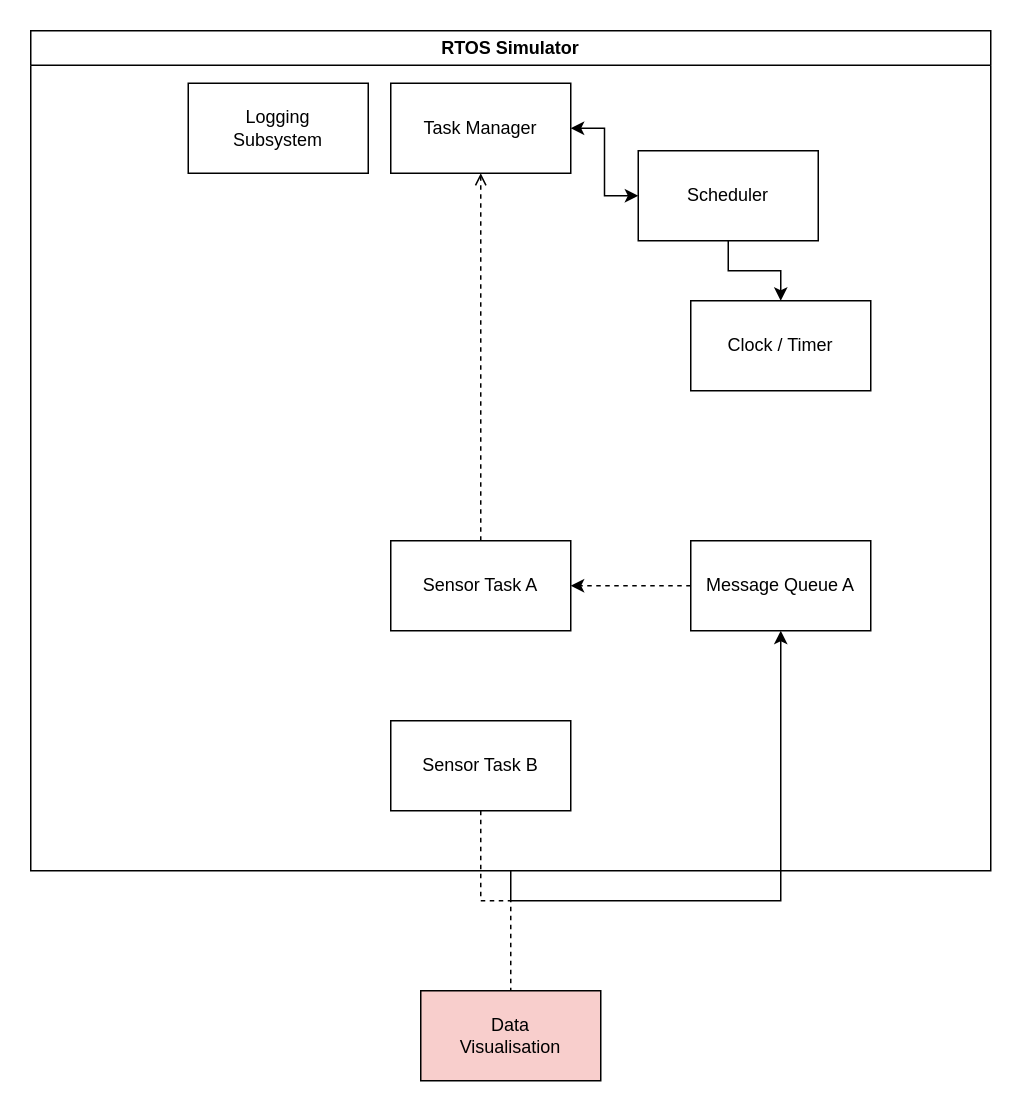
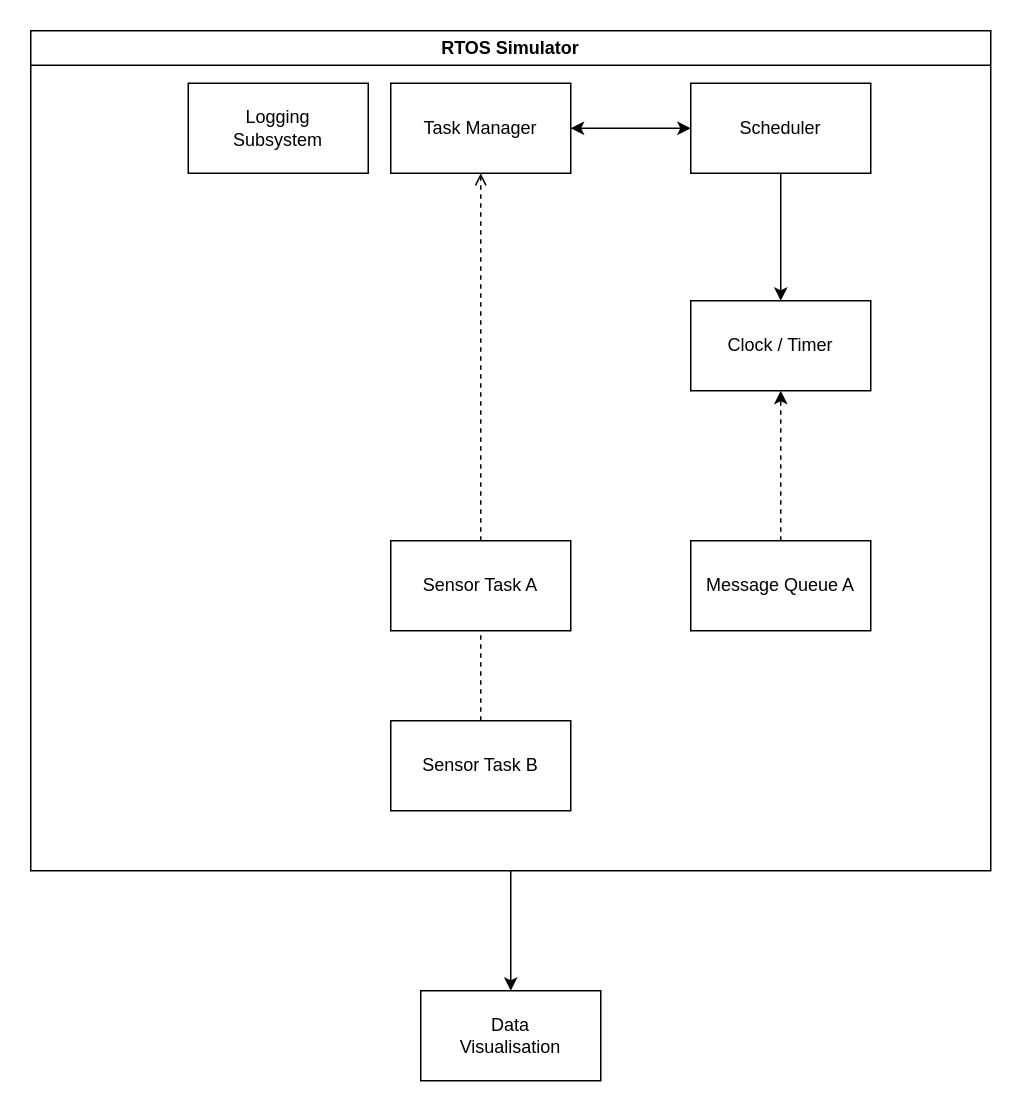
  <mxCell id="0" />
  <mxCell id="1" parent="0" />
- <mxCell id="2" style="edgeStyle=orthogonalEdgeStyle;rounded=0;orthogonalLoop=1;jettySize=auto;html=1;" edge="1" parent="1" source="3" target="14"><mxGeometry relative="1" as="geometry" /></mxCell>
+ <mxCell id="2" style="edgeStyle=orthogonalEdgeStyle;rounded=0;orthogonalLoop=1;jettySize=auto;html=1;entryX=0.5;entryY=0;entryDx=0;entryDy=0;" edge="1" parent="1" source="3" target="16"><mxGeometry relative="1" as="geometry" /></mxCell>
  <mxCell id="3" value="RTOS Simulator" style="swimlane;whiteSpace=wrap;html=1;" vertex="1" parent="1"><mxGeometry x="20" y="20" width="640" height="560" as="geometry" /></mxCell>
  <mxCell id="4" style="edgeStyle=orthogonalEdgeStyle;rounded=0;orthogonalLoop=1;jettySize=auto;html=1;entryX=0;entryY=0.5;entryDx=0;entryDy=0;startArrow=classic;startFill=1;" edge="1" parent="3" source="5" target="7"><mxGeometry relative="1" as="geometry" /></mxCell>
  <mxCell id="5" value="Task Manager" style="rounded=0;whiteSpace=wrap;html=1;" vertex="1" parent="3"><mxGeometry x="240" y="35" width="120" height="60" as="geometry" /></mxCell>
  <mxCell id="6" style="edgeStyle=orthogonalEdgeStyle;rounded=0;orthogonalLoop=1;jettySize=auto;html=1;entryX=0.5;entryY=0;entryDx=0;entryDy=0;" edge="1" parent="3" source="7" target="8"><mxGeometry relative="1" as="geometry" /></mxCell>
- <mxCell id="7" value="Scheduler" style="rounded=0;whiteSpace=wrap;html=1;" vertex="1" parent="3"><mxGeometry x="405" y="80" width="120" height="60" as="geometry" /></mxCell>
+ <mxCell id="7" value="Scheduler" style="rounded=0;whiteSpace=wrap;html=1;" vertex="1" parent="3"><mxGeometry x="440" y="35" width="120" height="60" as="geometry" /></mxCell>
  <mxCell id="8" value="Clock / Timer" style="rounded=0;whiteSpace=wrap;html=1;" vertex="1" parent="3"><mxGeometry x="440" y="180" width="120" height="60" as="geometry" /></mxCell>
  <mxCell id="9" style="edgeStyle=orthogonalEdgeStyle;rounded=0;orthogonalLoop=1;jettySize=auto;html=1;entryX=0.5;entryY=1;entryDx=0;entryDy=0;dashed=1;endArrow=open;" edge="1" parent="3" source="10" target="5"><mxGeometry relative="1" as="geometry" /></mxCell>
  <mxCell id="10" value="Sensor Task A" style="rounded=0;whiteSpace=wrap;html=1;" vertex="1" parent="3"><mxGeometry x="240" y="340" width="120" height="60" as="geometry" /></mxCell>
- <mxCell id="11" style="edgeStyle=orthogonalEdgeStyle;rounded=0;orthogonalLoop=1;jettySize=auto;html=1;endArrow=none;startFill=0;dashed=1;" edge="1" parent="3" source="12" target="16"><mxGeometry relative="1" as="geometry" /></mxCell>
+ <mxCell id="11" style="edgeStyle=orthogonalEdgeStyle;rounded=0;orthogonalLoop=1;jettySize=auto;html=1;entryX=0.5;entryY=1;entryDx=0;entryDy=0;endArrow=none;startFill=0;dashed=1;" edge="1" parent="3" source="12" target="10"><mxGeometry relative="1" as="geometry" /></mxCell>
  <mxCell id="12" value="Sensor Task B" style="rounded=0;whiteSpace=wrap;html=1;" vertex="1" parent="3"><mxGeometry x="240" y="460" width="120" height="60" as="geometry" /></mxCell>
- <mxCell id="13" style="edgeStyle=orthogonalEdgeStyle;rounded=0;orthogonalLoop=1;jettySize=auto;html=1;entryX=1;entryY=0.5;entryDx=0;entryDy=0;dashed=1;" edge="1" parent="3" source="14" target="10"><mxGeometry relative="1" as="geometry" /></mxCell>
+ <mxCell id="13" style="edgeStyle=orthogonalEdgeStyle;rounded=0;orthogonalLoop=1;jettySize=auto;html=1;dashed=1;" edge="1" parent="3" source="14" target="8"><mxGeometry relative="1" as="geometry" /></mxCell>
  <mxCell id="14" value="Message Queue A" style="rounded=0;whiteSpace=wrap;html=1;" vertex="1" parent="3"><mxGeometry x="440" y="340" width="120" height="60" as="geometry" /></mxCell>
  <mxCell id="15" value="Logging&lt;div&gt;Subsystem&lt;/div&gt;" style="rounded=0;whiteSpace=wrap;html=1;" vertex="1" parent="3"><mxGeometry x="105" y="35" width="120" height="60" as="geometry" /></mxCell>
- <mxCell id="16" value="Data&lt;div&gt;Visualisation&lt;/div&gt;" style="rounded=0;whiteSpace=wrap;html=1;fillColor=#f8cecc;" vertex="1" parent="1"><mxGeometry x="280" y="660" width="120" height="60" as="geometry" /></mxCell>
+ <mxCell id="16" value="Data&lt;div&gt;Visualisation&lt;/div&gt;" style="rounded=0;whiteSpace=wrap;html=1;" vertex="1" parent="1"><mxGeometry x="280" y="660" width="120" height="60" as="geometry" /></mxCell>
